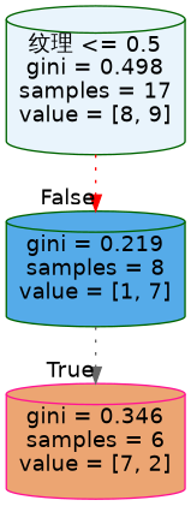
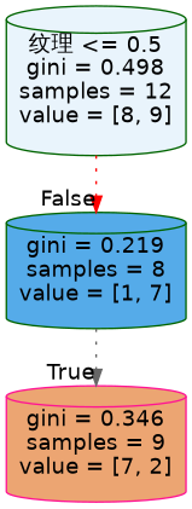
  digraph {
    node [color=darkgreen fontname=helvetica shape=cylinder style="filled, rounded"]
    edge [fontname=helvetica labeldistance=2.5 style=dotted]
-   n1 [fillcolor="#e9f4fc" label="纹理 <= 0.5\ngini = 0.498\nsamples = 17\nvalue = [8, 9]"]
+   n1 [fillcolor="#e9f4fc" label="纹理 <= 0.5\ngini = 0.498\nsamples = 12\nvalue = [8, 9]"]
    n2 [fillcolor="#55abe9" label="gini = 0.219\nsamples = 8\nvalue = [1, 7]"]
-   n3 [color=deeppink fillcolor="#eca572" label="gini = 0.346\nsamples = 6\nvalue = [7, 2]"]
+   n3 [color=deeppink fillcolor="#eca572" label="gini = 0.346\nsamples = 9\nvalue = [7, 2]"]
    n1 -> n2 [color=red headlabel=False labelangle=-45]
    n2 -> n3 [color=gray40 headlabel=True labelangle=45]
  }
